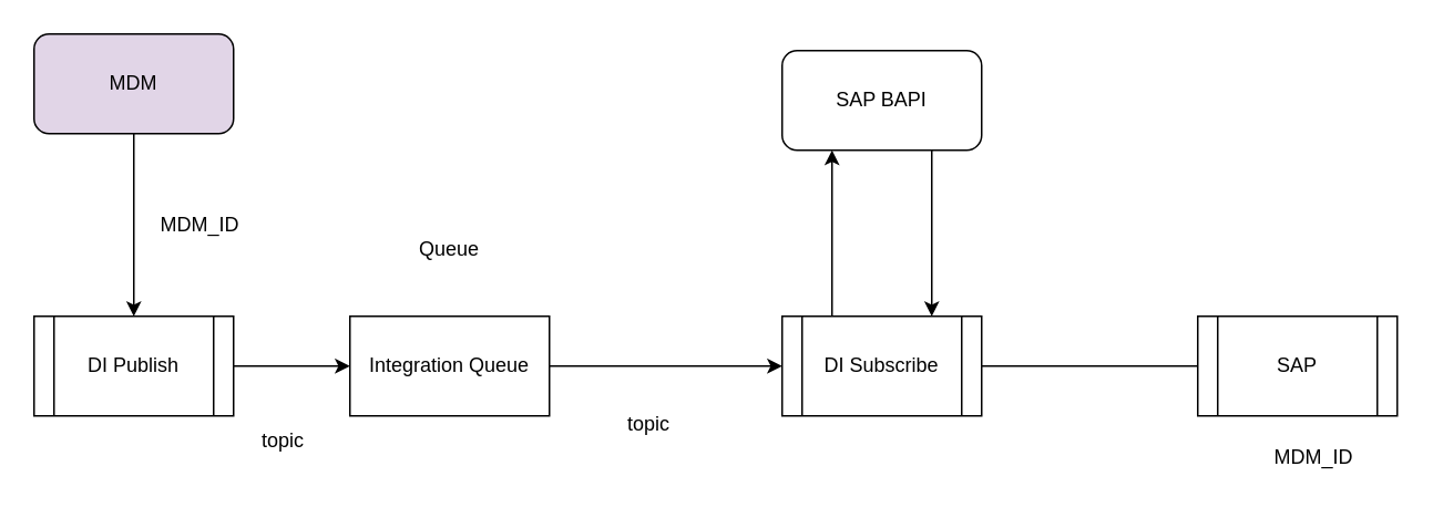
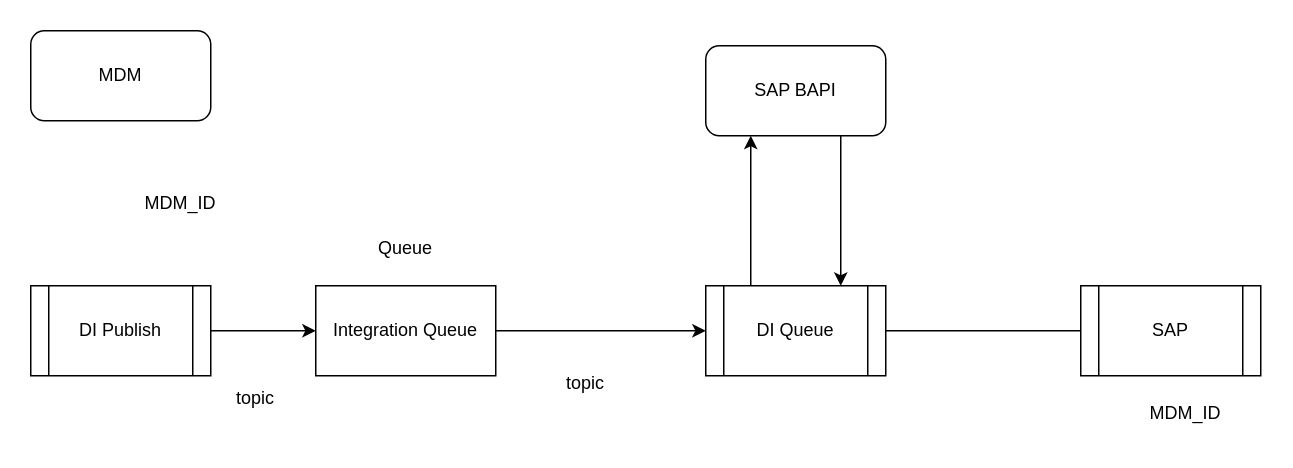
  <mxCell id="0" />
  <mxCell id="1" parent="0" />
  <mxCell id="2" style="edgeStyle=orthogonalEdgeStyle;rounded=0;orthogonalLoop=1;jettySize=auto;html=1;" edge="1" parent="1" source="3" target="10"><mxGeometry relative="1" as="geometry" /></mxCell>
  <mxCell id="3" value="Integration Queue" style="rounded=0;whiteSpace=wrap;html=1;" vertex="1" parent="1"><mxGeometry x="210" y="190" width="120" height="60" as="geometry" /></mxCell>
  <mxCell id="4" value="SAP" style="shape=process;whiteSpace=wrap;html=1;backgroundOutline=1;" vertex="1" parent="1"><mxGeometry x="720" y="190" width="120" height="60" as="geometry" /></mxCell>
  <mxCell id="5" style="edgeStyle=orthogonalEdgeStyle;rounded=0;orthogonalLoop=1;jettySize=auto;html=1;" edge="1" parent="1" source="6" target="3"><mxGeometry relative="1" as="geometry" /></mxCell>
  <mxCell id="6" value="DI Publish" style="shape=process;whiteSpace=wrap;html=1;backgroundOutline=1;" vertex="1" parent="1"><mxGeometry x="20" y="190" width="120" height="60" as="geometry" /></mxCell>
  <mxCell id="7" value="topic" style="text;html=1;align=center;verticalAlign=middle;whiteSpace=wrap;rounded=0;" vertex="1" parent="1"><mxGeometry x="140" y="250" width="60" height="30" as="geometry" /></mxCell>
  <mxCell id="8" style="edgeStyle=orthogonalEdgeStyle;rounded=0;orthogonalLoop=1;jettySize=auto;html=1;exitX=0.25;exitY=0;exitDx=0;exitDy=0;entryX=0.25;entryY=1;entryDx=0;entryDy=0;" edge="1" parent="1" source="10" target="16"><mxGeometry relative="1" as="geometry" /></mxCell>
  <mxCell id="9" style="edgeStyle=orthogonalEdgeStyle;rounded=0;orthogonalLoop=1;jettySize=auto;html=1;endArrow=none;" edge="1" parent="1" source="10" target="4"><mxGeometry relative="1" as="geometry" /></mxCell>
- <mxCell id="10" value="DI Subscribe" style="shape=process;whiteSpace=wrap;html=1;backgroundOutline=1;" vertex="1" parent="1"><mxGeometry x="470" y="190" width="120" height="60" as="geometry" /></mxCell>
+ <mxCell id="10" value="DI Queue" style="shape=process;whiteSpace=wrap;html=1;backgroundOutline=1;" vertex="1" parent="1"><mxGeometry x="470" y="190" width="120" height="60" as="geometry" /></mxCell>
  <mxCell id="11" value="topic" style="text;html=1;align=center;verticalAlign=middle;whiteSpace=wrap;rounded=0;" vertex="1" parent="1"><mxGeometry x="360" y="240" width="60" height="30" as="geometry" /></mxCell>
- <mxCell id="12" style="edgeStyle=orthogonalEdgeStyle;rounded=0;orthogonalLoop=1;jettySize=auto;html=1;" edge="1" parent="1" source="13" target="6"><mxGeometry relative="1" as="geometry" /></mxCell>
- <mxCell id="13" value="MDM" style="rounded=1;whiteSpace=wrap;html=1;fillColor=#e1d5e7;" vertex="1" parent="1"><mxGeometry x="20" y="20" width="120" height="60" as="geometry" /></mxCell>
+ <mxCell id="13" value="MDM" style="rounded=1;whiteSpace=wrap;html=1;" vertex="1" parent="1"><mxGeometry x="20" y="20" width="120" height="60" as="geometry" /></mxCell>
  <mxCell id="14" value="MDM_ID" style="text;html=1;align=center;verticalAlign=middle;whiteSpace=wrap;rounded=0;" vertex="1" parent="1"><mxGeometry x="90" y="120" width="60" height="30" as="geometry" /></mxCell>
  <mxCell id="15" style="edgeStyle=orthogonalEdgeStyle;rounded=0;orthogonalLoop=1;jettySize=auto;html=1;exitX=0.75;exitY=1;exitDx=0;exitDy=0;entryX=0.75;entryY=0;entryDx=0;entryDy=0;" edge="1" parent="1" source="16" target="10"><mxGeometry relative="1" as="geometry" /></mxCell>
  <mxCell id="16" value="SAP BAPI" style="rounded=1;whiteSpace=wrap;html=1;" vertex="1" parent="1"><mxGeometry x="470" y="30" width="120" height="60" as="geometry" /></mxCell>
  <mxCell id="17" value="MDM_ID" style="text;html=1;align=center;verticalAlign=middle;whiteSpace=wrap;rounded=0;" vertex="1" parent="1"><mxGeometry x="760" y="260" width="60" height="30" as="geometry" /></mxCell>
- <mxCell id="18" value="Queue" style="text;html=1;align=center;verticalAlign=middle;whiteSpace=wrap;rounded=0;" vertex="1" parent="1"><mxGeometry x="240" y="135" width="60" height="30" as="geometry" /></mxCell>
+ <mxCell id="18" value="Queue" style="text;html=1;align=center;verticalAlign=middle;whiteSpace=wrap;rounded=0;" vertex="1" parent="1"><mxGeometry x="240" y="150" width="60" height="30" as="geometry" /></mxCell>
